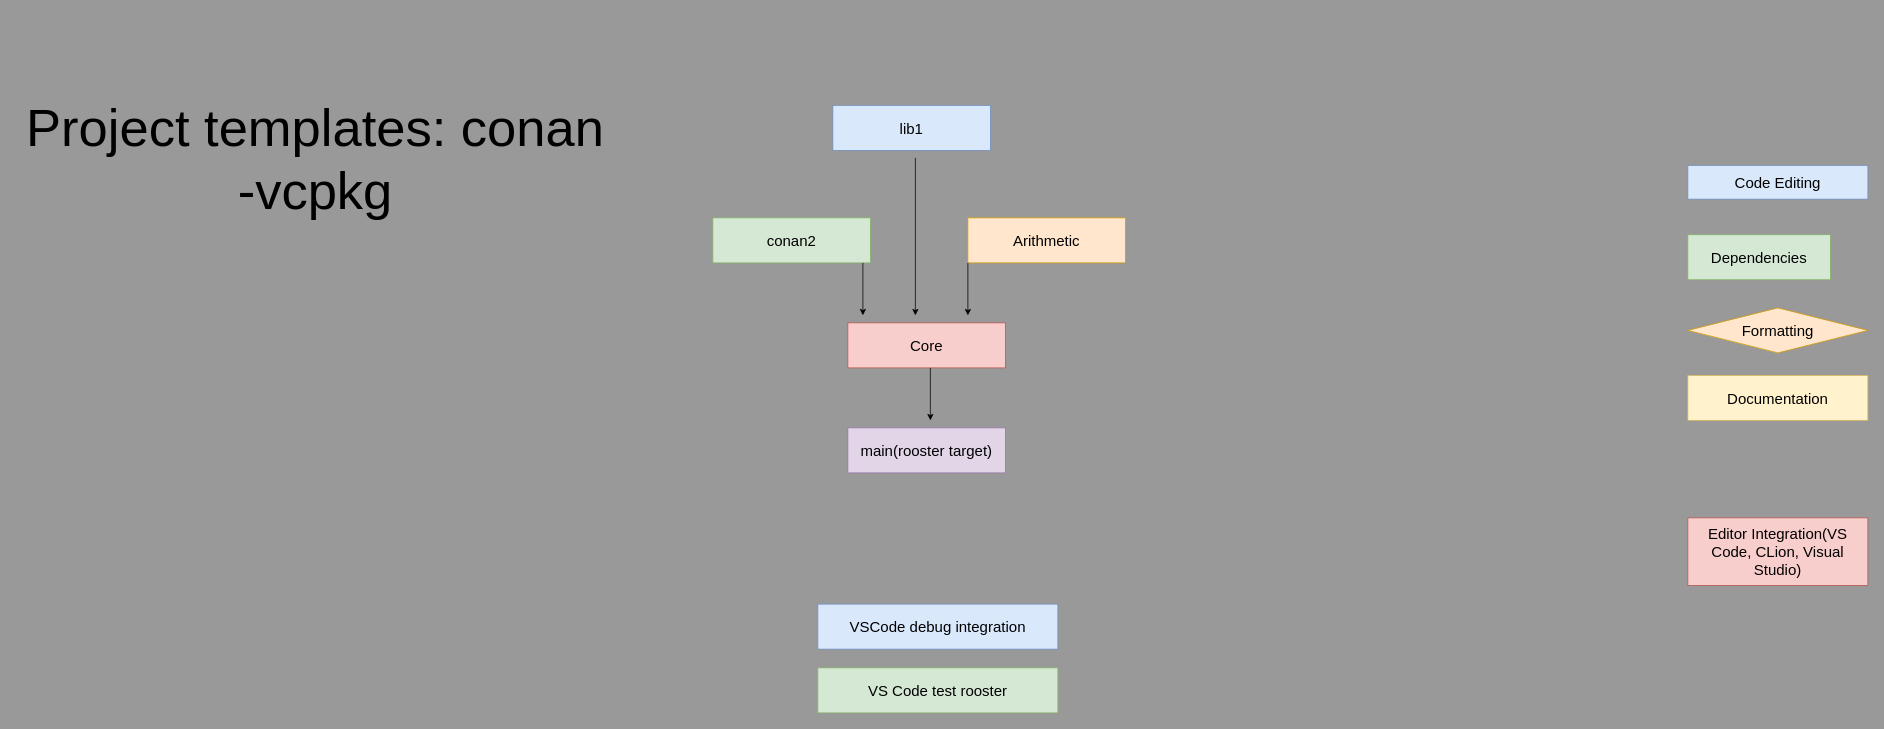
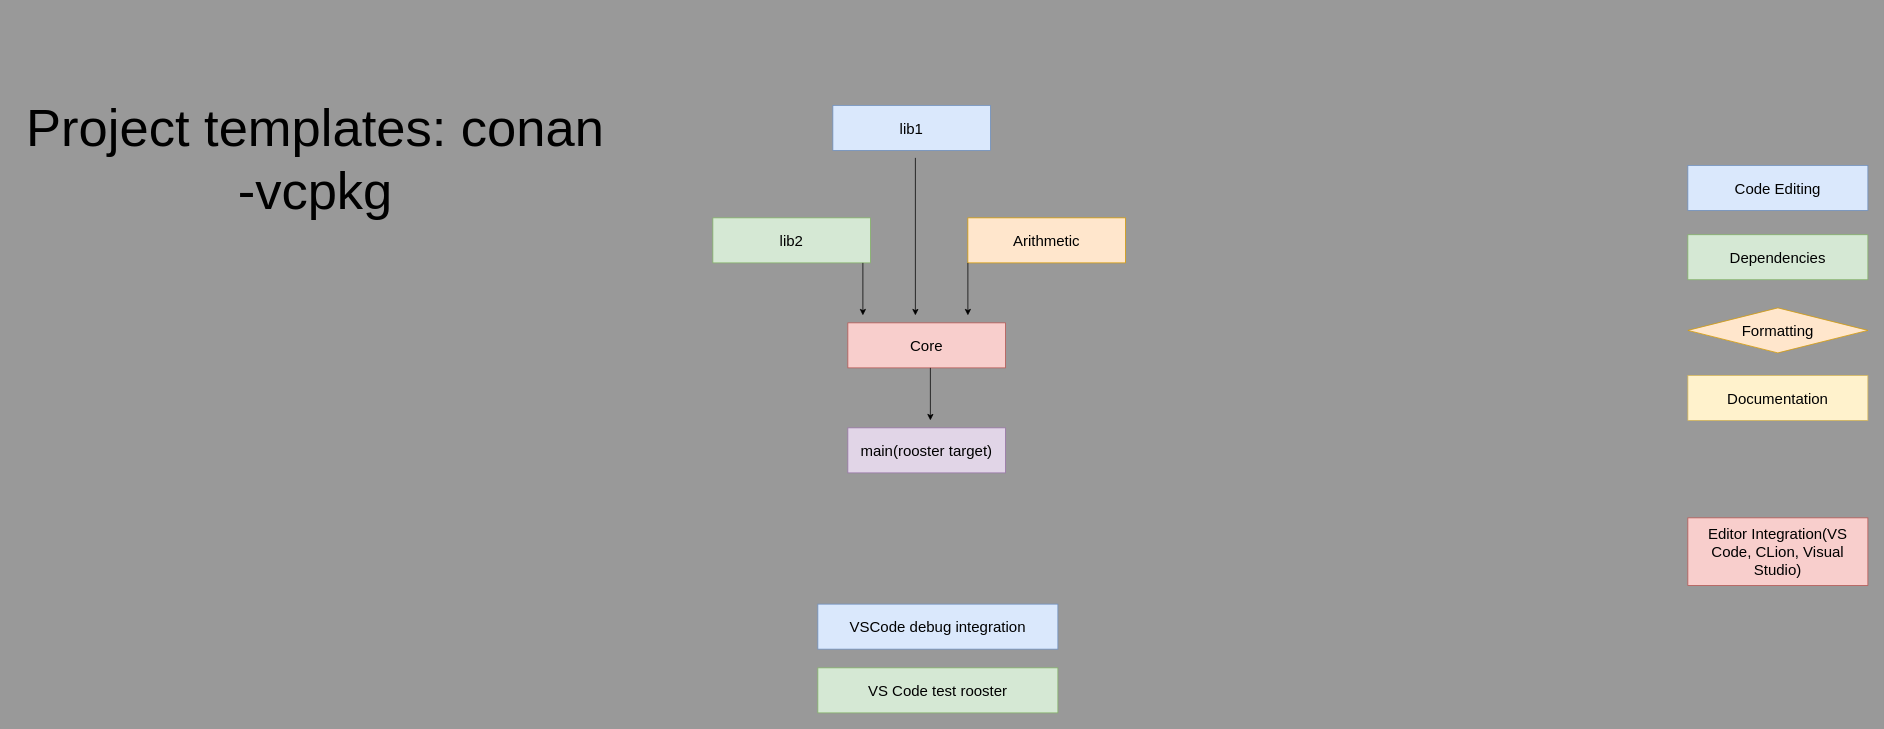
  <mxCell id="0" />
  <mxCell id="1" parent="0" />
  <mxCell id="2" value="&lt;span style=&quot;font-size: 70px;&quot;&gt;Project templates: conan -vcpkg&lt;/span&gt;" style="text;html=1;strokeColor=none;fillColor=none;align=center;verticalAlign=middle;whiteSpace=wrap;rounded=0;" parent="1" vertex="1"><mxGeometry x="20" y="20" width="800" height="382.5" as="geometry" /></mxCell>
  <mxCell id="3" value="&lt;font style=&quot;font-size: 20px;&quot;&gt;lib1&lt;/font&gt;" style="rounded=0;whiteSpace=wrap;html=1;fillColor=#dae8fc;strokeColor=#6c8ebf;" parent="1" vertex="1"><mxGeometry x="1110" y="140" width="210" height="60" as="geometry" /></mxCell>
- <mxCell id="4" value="&lt;font style=&quot;font-size: 20px;&quot;&gt;conan2&lt;br&gt;&lt;/font&gt;" style="rounded=0;whiteSpace=wrap;html=1;fillColor=#d5e8d4;strokeColor=#82b366;" parent="1" vertex="1"><mxGeometry x="950" y="290" width="210" height="60" as="geometry" /></mxCell>
+ <mxCell id="4" value="&lt;font style=&quot;font-size: 20px;&quot;&gt;lib2&lt;br&gt;&lt;/font&gt;" style="rounded=0;whiteSpace=wrap;html=1;fillColor=#d5e8d4;strokeColor=#82b366;" parent="1" vertex="1"><mxGeometry x="950" y="290" width="210" height="60" as="geometry" /></mxCell>
  <mxCell id="5" value="&lt;font style=&quot;font-size: 20px;&quot;&gt;Arithmetic&lt;br&gt;&lt;/font&gt;" style="rounded=0;whiteSpace=wrap;html=1;fillColor=#ffe6cc;strokeColor=#d79b00;" parent="1" vertex="1"><mxGeometry x="1290" y="290" width="210" height="60" as="geometry" /></mxCell>
  <mxCell id="6" value="&lt;font style=&quot;font-size: 20px;&quot;&gt;main(rooster target)&lt;br&gt;&lt;/font&gt;" style="rounded=0;whiteSpace=wrap;html=1;fillColor=#e1d5e7;strokeColor=#9673a6;" parent="1" vertex="1"><mxGeometry x="1130" y="570" width="210" height="60" as="geometry" /></mxCell>
  <mxCell id="7" value="&lt;font style=&quot;font-size: 20px;&quot;&gt;Core&lt;br&gt;&lt;/font&gt;" style="rounded=0;whiteSpace=wrap;html=1;fillColor=#f8cecc;strokeColor=#b85450;" parent="1" vertex="1"><mxGeometry x="1130" y="430" width="210" height="60" as="geometry" /></mxCell>
  <mxCell id="8" value="" style="endArrow=classic;html=1;rounded=0;" parent="1" edge="1"><mxGeometry width="50" height="50" relative="1" as="geometry"><mxPoint x="1150" y="350" as="sourcePoint" /><mxPoint x="1150" y="420" as="targetPoint" /></mxGeometry></mxCell>
  <mxCell id="9" value="" style="endArrow=classic;html=1;rounded=0;" parent="1" edge="1"><mxGeometry width="50" height="50" relative="1" as="geometry"><mxPoint x="1220" y="210" as="sourcePoint" /><mxPoint x="1220" y="420" as="targetPoint" /></mxGeometry></mxCell>
  <mxCell id="10" value="" style="endArrow=classic;html=1;rounded=0;" parent="1" edge="1"><mxGeometry width="50" height="50" relative="1" as="geometry"><mxPoint x="1290" y="350" as="sourcePoint" /><mxPoint x="1290" y="420" as="targetPoint" /></mxGeometry></mxCell>
  <mxCell id="11" value="" style="endArrow=classic;html=1;rounded=0;" parent="1" edge="1"><mxGeometry width="50" height="50" relative="1" as="geometry"><mxPoint x="1240" y="490" as="sourcePoint" /><mxPoint x="1240" y="560" as="targetPoint" /></mxGeometry></mxCell>
  <mxCell id="12" value="&lt;font style=&quot;font-size: 20px;&quot;&gt;VSCode debug integration&lt;/font&gt;" style="rounded=0;whiteSpace=wrap;html=1;fillColor=#dae8fc;strokeColor=#6c8ebf;" parent="1" vertex="1"><mxGeometry x="1090" y="805" width="320" height="60" as="geometry" /></mxCell>
  <mxCell id="13" value="&lt;font style=&quot;font-size: 20px;&quot;&gt;VS Code test rooster&lt;/font&gt;" style="rounded=0;whiteSpace=wrap;html=1;fillColor=#d5e8d4;strokeColor=#82b366;" parent="1" vertex="1"><mxGeometry x="1090" y="890" width="320" height="60" as="geometry" /></mxCell>
- <mxCell id="14" value="&lt;font style=&quot;font-size: 20px;&quot;&gt;Code Editing&lt;/font&gt;" style="rounded=0;whiteSpace=wrap;html=1;fillColor=#dae8fc;strokeColor=#6c8ebf;" vertex="1" parent="1"><mxGeometry x="2250" y="220" width="240" height="45" as="geometry" /></mxCell>
- <mxCell id="15" value="&lt;font style=&quot;font-size: 20px;&quot;&gt;Dependencies&lt;/font&gt;" style="rounded=0;whiteSpace=wrap;html=1;fillColor=#d5e8d4;strokeColor=#82b366;" vertex="1" parent="1"><mxGeometry x="2250" y="312.5" width="190" height="60" as="geometry" /></mxCell>
+ <mxCell id="14" value="&lt;font style=&quot;font-size: 20px;&quot;&gt;Code Editing&lt;/font&gt;" style="rounded=0;whiteSpace=wrap;html=1;fillColor=#dae8fc;strokeColor=#6c8ebf;" vertex="1" parent="1"><mxGeometry x="2250" y="220" width="240" height="60" as="geometry" /></mxCell>
+ <mxCell id="15" value="&lt;font style=&quot;font-size: 20px;&quot;&gt;Dependencies&lt;/font&gt;" style="rounded=0;whiteSpace=wrap;html=1;fillColor=#d5e8d4;strokeColor=#82b366;" vertex="1" parent="1"><mxGeometry x="2250" y="312.5" width="240" height="60" as="geometry" /></mxCell>
  <mxCell id="16" value="&lt;font style=&quot;font-size: 20px;&quot;&gt;Formatting&lt;/font&gt;" style="rhombus;whiteSpace=wrap;html=1;fillColor=#ffe6cc;strokeColor=#d79b00;" vertex="1" parent="1"><mxGeometry x="2250" y="410" width="240" height="60" as="geometry" /></mxCell>
  <mxCell id="17" value="&lt;font style=&quot;font-size: 20px;&quot;&gt;Documentation&lt;/font&gt;" style="rounded=0;whiteSpace=wrap;html=1;fillColor=#fff2cc;strokeColor=#d6b656;" vertex="1" parent="1"><mxGeometry x="2250" y="500" width="240" height="60" as="geometry" /></mxCell>
  <mxCell id="18" value="&lt;font style=&quot;font-size: 20px;&quot;&gt;Editor Integration(VS Code, CLion, Visual Studio)&lt;/font&gt;" style="rounded=0;whiteSpace=wrap;html=1;fillColor=#f8cecc;strokeColor=#b85450;" vertex="1" parent="1"><mxGeometry x="2250" y="690" width="240" height="90" as="geometry" /></mxCell>
